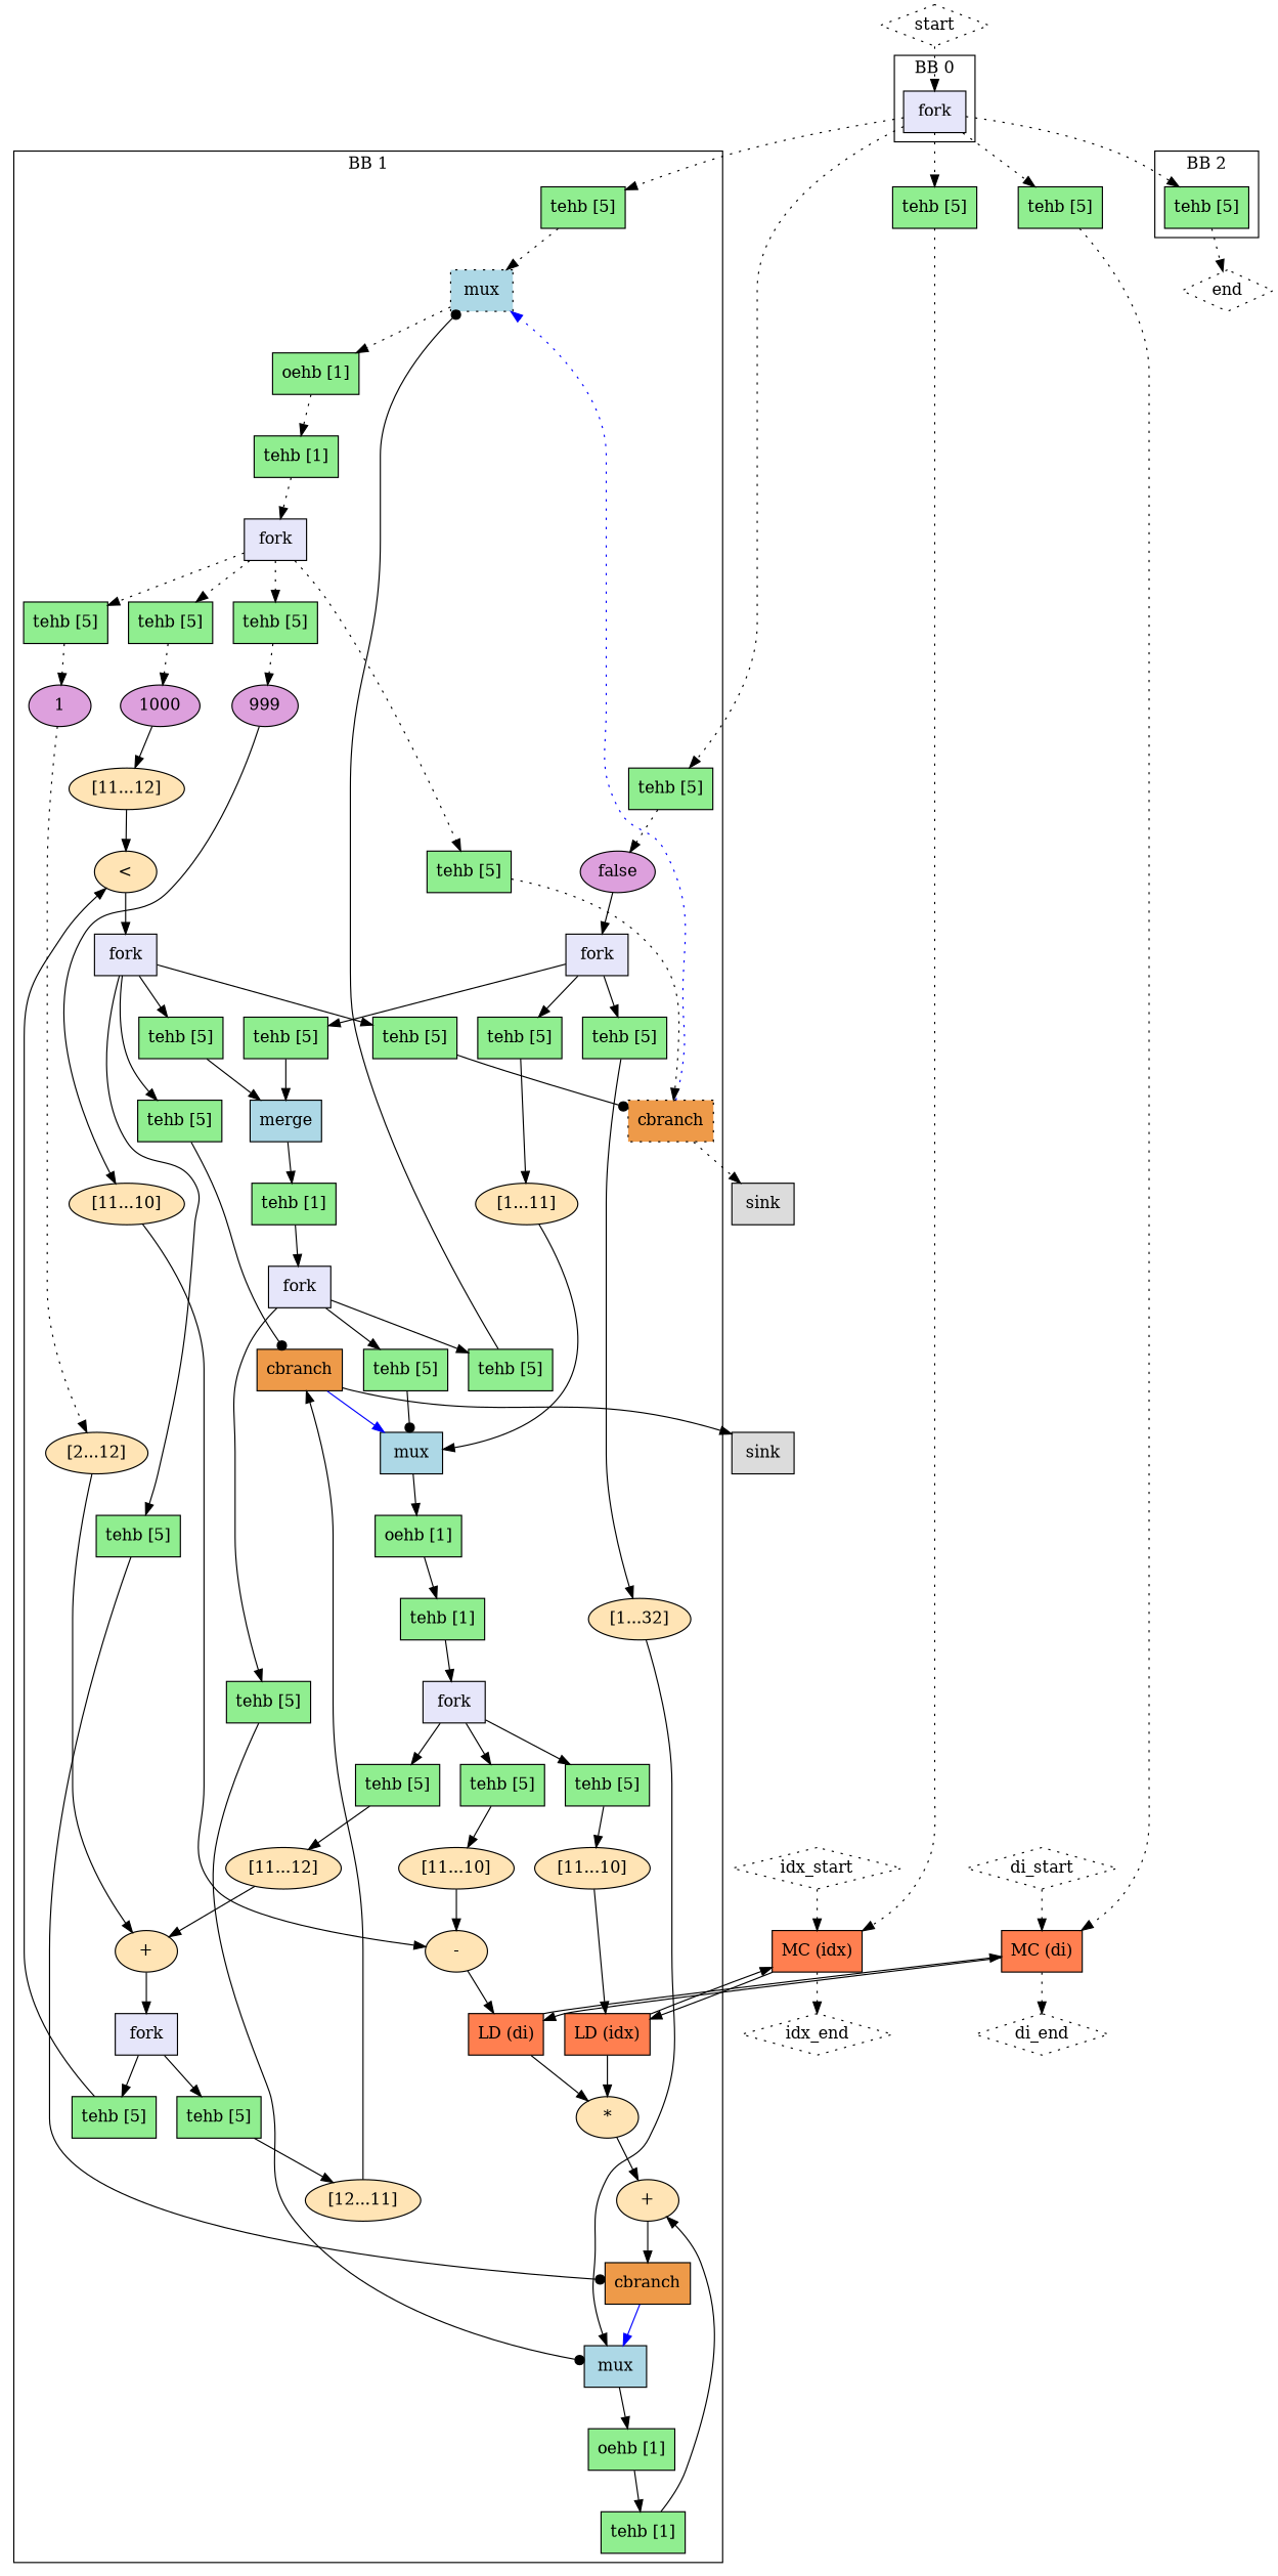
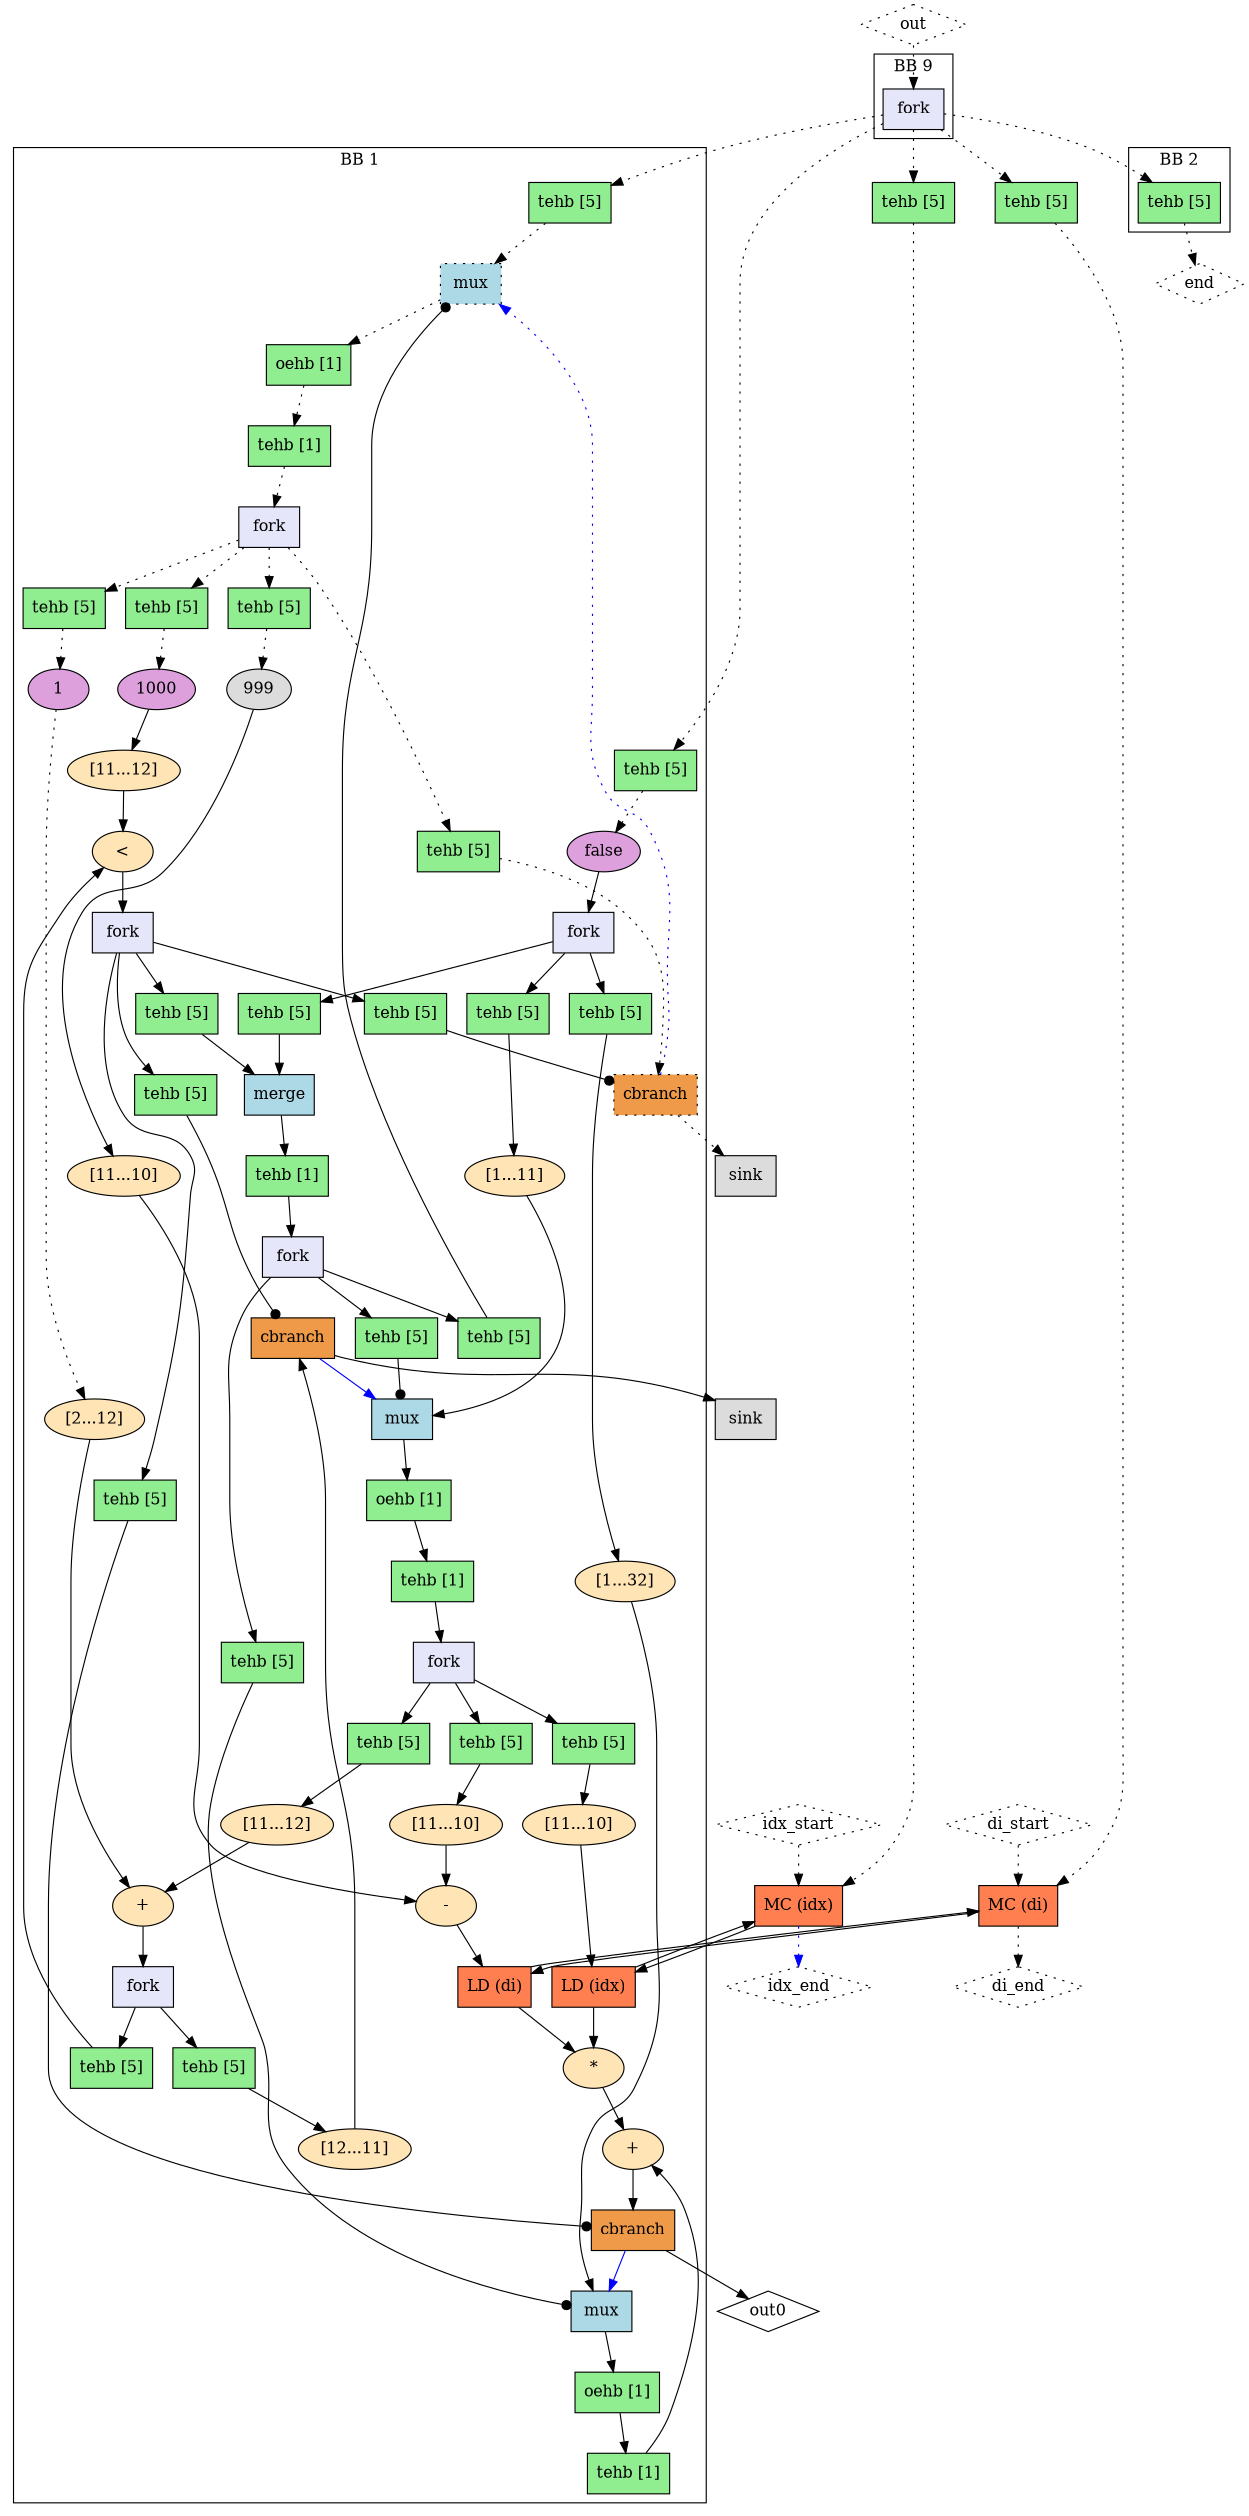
  digraph {
    compound=true
    splines=spline
    node [fillcolor=lightgreen mlir_op="handshake.buffer" shape=box style=filled]
    edge [arrowhead=normal arrowtail=none dir=both from=outs from_idx=0 style=solid to=ins to_idx=0]
    n1 [fillcolor=lavender label=fork mlir_op="handshake.fork"]
    n2 [label="tehb [5]"]
    n3 [fillcolor=lightblue label=mux mlir_op="handshake.mux" style="filled, dotted"]
    n4 [label="tehb [5]"]
    n5 [fillcolor=plum label=false mlir_op="handshake.constant" shape=oval]
    n6 [fillcolor=coral label="LD (idx)" mlir_op="handshake.load"]
    n7 [fillcolor=moccasin label="*" mlir_op="handshake.muli" shape=oval]
    n8 [fillcolor=coral label="LD (di)" mlir_op="handshake.load"]
    n9 [fillcolor=tan2 label=cbranch mlir_op="handshake.cond_br"]
    n10 [fillcolor=lightblue label=mux mlir_op="handshake.mux"]
    n11 [fillcolor=tan2 label=cbranch mlir_op="handshake.cond_br"]
    n12 [fillcolor=lightblue label=mux mlir_op="handshake.mux"]
    n13 [fillcolor=tan2 label=cbranch mlir_op="handshake.cond_br" style="filled, dotted"]
    n14 [label="tehb [5]"]
    n15 [label="tehb [5]"]
    n16 [label="tehb [5]"]
    n17 [label="tehb [5]"]
    n18 [fillcolor=lavender label=fork mlir_op="handshake.fork"]
    n19 [label="tehb [5]"]
    n20 [label="tehb [5]"]
    n21 [label="tehb [5]"]
    n22 [fillcolor=moccasin label="[1...11]" mlir_op="handshake.extsi" shape=oval]
    n23 [fillcolor=moccasin label="[1...32]" mlir_op="handshake.extsi" shape=oval]
    n24 [fillcolor=lightblue label=merge mlir_op="handshake.merge"]
    n25 [label="tehb [5]"]
    n26 [label="tehb [1]"]
    n27 [fillcolor=lavender label=fork mlir_op="handshake.fork"]
    n28 [label="tehb [5]"]
    n29 [label="tehb [5]"]
    n30 [label="tehb [5]"]
    n31 [label="oehb [1]"]
    n32 [label="tehb [1]"]
    n33 [fillcolor=lavender label=fork mlir_op="handshake.fork"]
    n34 [label="tehb [5]"]
    n35 [label="tehb [5]"]
    n36 [label="tehb [5]"]
    n37 [label="oehb [1]"]
    n38 [label="oehb [1]"]
    n39 [label="tehb [1]"]
    n40 [fillcolor=lavender label=fork mlir_op="handshake.fork"]
    n41 [label="tehb [5]"]
    n42 [label="tehb [5]"]
    n43 [label="tehb [5]"]
    n44 [fillcolor=moccasin label="[11...10]" mlir_op="handshake.trunci" shape=oval]
    n45 [fillcolor=moccasin label="-" mlir_op="handshake.subi" shape=oval]
    n46 [fillcolor=moccasin label="[11...12]" mlir_op="handshake.extsi" shape=oval]
    n47 [fillcolor=moccasin label="+" mlir_op="handshake.addi" shape=oval]
    n48 [fillcolor=moccasin label="[11...10]" mlir_op="handshake.trunci" shape=oval]
-   n49 [fillcolor=plum label=999 mlir_op="handshake.constant" shape=oval]
+   n49 [fillcolor=gainsboro label=999 mlir_op="handshake.constant" shape=oval]
    n50 [fillcolor=moccasin label="[11...10]" mlir_op="handshake.trunci" shape=oval]
    n51 [fillcolor=plum label=1000 mlir_op="handshake.constant" shape=oval]
    n52 [fillcolor=moccasin label="[11...12]" mlir_op="handshake.extsi" shape=oval]
    n53 [fillcolor=moccasin label="<" mlir_op="handshake.cmpi<" shape=oval]
    n54 [fillcolor=plum label=1 mlir_op="handshake.constant" shape=oval]
    n55 [fillcolor=moccasin label="[2...12]" mlir_op="handshake.extsi" shape=oval]
    n56 [fillcolor=moccasin label="+" mlir_op="handshake.addi" shape=oval]
    n57 [label="tehb [1]"]
    n58 [fillcolor=lavender label=fork mlir_op="handshake.fork"]
    n59 [label="tehb [5]"]
    n60 [label="tehb [5]"]
    n61 [fillcolor=moccasin label="[12...11]" mlir_op="handshake.trunci" shape=oval]
    n62 [fillcolor=lavender label=fork mlir_op="handshake.fork"]
    n63 [label="tehb [5]"]
    n64 [label="tehb [5]"]
    n65 [label="tehb [5]"]
    n66 [fillcolor=coral label="MC (idx)" mlir_op="handshake.mem_controller"]
    n67 [fillcolor=coral label="MC (di)" mlir_op="handshake.mem_controller"]
    n68 [fillcolor=gainsboro label=sink mlir_op="handshake.sink"]
+   n69 [label=out0 mlir_op="handshake.func" shape=diamond style=solid fillcolor=""]
    n70 [fillcolor=gainsboro label=sink mlir_op="handshake.sink"]
    n71 [label=end mlir_op="handshake.func" shape=diamond style=dotted fillcolor=""]
    n72 [label=di_start mlir_op="handshake.func" shape=diamond style=dotted fillcolor=""]
    n73 [label=di_end mlir_op="handshake.func" shape=diamond style=dotted fillcolor=""]
    n74 [label=idx_start mlir_op="handshake.func" shape=diamond style=dotted fillcolor=""]
    n75 [label=idx_end mlir_op="handshake.func" shape=diamond style=dotted fillcolor=""]
-   n76 [label=start mlir_op="handshake.func" shape=diamond style=dotted fillcolor=""]
+   n76 [label=out mlir_op="handshake.func" shape=diamond style=dotted fillcolor=""]
    subgraph cluster_1 {
-     label="BB 0"
+     label="BB 9"
      n1
    }
    subgraph cluster_2 {
      label="BB 1"
      n2
      n3
      n4
      n5
      n6
      n7
      n8
      n9
      n10
      n11
      n12
      n13
      n14
      n15
      n16
      n17
      n18
      n19
      n20
      n21
      n22
      n23
      n24
      n25
      n26
      n27
      n28
      n29
      n30
      n31
      n32
      n33
      n34
      n35
      n36
      n37
      n38
      n39
      n40
      n41
      n42
      n43
      n44
      n45
      n46
      n47
      n48
      n49
      n50
      n51
      n52
      n53
      n54
      n55
      n56
      n57
      n58
      n59
      n60
      n61
      n62
    }
    subgraph cluster_3 {
      label="BB 2"
      n63
    }
    n1 -> n2 [from=outs_3 from_idx=3 style=dotted]
    n1 -> n4 [from=outs_4 from_idx=4 style=dotted]
    n1 -> n63 [from=outs_2 from_idx=2 style=dotted]
    n1 -> n64 [from=outs_1 from_idx=1 style=dotted]
    n1 -> n65 [from=outs_0 style=dotted]
    n2 -> n3 [style=dotted to=ins_0 to_idx=1]
    n3 -> n31 [style=dotted]
    n4 -> n5 [style=dotted to=ctrl]
    n5 -> n18
    n6 -> n7 [from=dataOut from_idx=1 to=lhs]
    n6 -> n66 [from=addrOut to=ldAddr_0 to_idx=2]
    n7 -> n56 [from=result to=rhs to_idx=1]
    n8 -> n7 [from=dataOut from_idx=1 to=rhs to_idx=1]
    n8 -> n67 [from=addrOut to=ldAddr_0 to_idx=2]
    n9 -> n10 [color=blue from=trueOut to=ins_1 to_idx=2]
    n9 -> n68 [from=falseOut from_idx=1]
    n10 -> n38
    n11 -> n12 [color=blue from=trueOut to=ins_1 to_idx=2]
+   n11 -> n69 [from=falseOut from_idx=1 to=out0]
    n12 -> n37
    n13 -> n3 [color=blue from=trueOut style=dotted to=ins_1 to_idx=2]
    n13 -> n70 [from=falseOut from_idx=1 style=dotted]
    n14 -> n9 [arrowhead=dot to=condition]
    n15 -> n11 [arrowhead=dot to=condition]
    n16 -> n13 [style=dotted to=data to_idx=1]
    n17 -> n13 [arrowhead=dot to=condition]
    n18 -> n19 [from=outs_0]
    n18 -> n20 [from=outs_1 from_idx=1]
    n18 -> n21 [from=outs_2 from_idx=2]
    n19 -> n22
    n20 -> n23
    n21 -> n24 [to=ins_0]
    n22 -> n10 [to=ins_0 to_idx=1]
    n23 -> n12 [to=ins_0 to_idx=1]
    n24 -> n26
    n25 -> n24 [to=ins_1 to_idx=1]
    n26 -> n27
    n27 -> n28 [from=outs_2 from_idx=2]
    n27 -> n29 [from=outs_1 from_idx=1]
    n27 -> n30 [from=outs_0]
    n28 -> n3 [arrowhead=dot to=index]
    n29 -> n12 [arrowhead=dot to=index]
    n30 -> n10 [arrowhead=dot to=index]
    n31 -> n32 [style=dotted]
    n32 -> n33 [style=dotted]
    n33 -> n16 [from=outs_3 from_idx=3 style=dotted]
    n33 -> n34 [from=outs_2 from_idx=2 style=dotted]
    n33 -> n35 [from=outs_1 from_idx=1 style=dotted]
    n33 -> n36 [from=outs_0 style=dotted]
    n34 -> n49 [style=dotted to=ctrl]
    n35 -> n51 [style=dotted to=ctrl]
    n36 -> n54 [style=dotted to=ctrl]
    n37 -> n57
    n38 -> n39
    n39 -> n40
    n40 -> n41 [from=outs_0]
    n40 -> n42 [from=outs_2 from_idx=2]
    n40 -> n43 [from=outs_1 from_idx=1]
    n41 -> n44
    n42 -> n46
    n43 -> n48
    n44 -> n45 [to=rhs to_idx=1]
    n45 -> n8 [from=result to=addrIn]
    n46 -> n47 [to=lhs]
    n47 -> n58 [from=result]
    n48 -> n6 [to=addrIn]
    n49 -> n50
    n50 -> n45 [to=lhs]
    n51 -> n52
    n52 -> n53 [to=rhs to_idx=1]
    n53 -> n62 [from=result]
    n54 -> n55 [style=dotted]
    n55 -> n47 [to=rhs to_idx=1]
    n56 -> n11 [from=result to=data to_idx=1]
    n57 -> n56 [to=lhs]
    n58 -> n59 [from=outs_0]
    n58 -> n60 [from=outs_1 from_idx=1]
    n59 -> n61
    n60 -> n53 [to=lhs]
    n61 -> n9 [to=data to_idx=1]
    n62 -> n14 [from=outs_0]
    n62 -> n15 [from=outs_3 from_idx=3]
    n62 -> n17 [from=outs_2 from_idx=2]
    n62 -> n25 [from=outs_1 from_idx=1]
    n63 -> n71 [style=dotted to=end to_idx=3]
    n64 -> n66 [style=dotted to=ctrlEnd to_idx=3]
    n65 -> n67 [style=dotted to=ctrlEnd to_idx=3]
    n66 -> n6 [from=ldData_0 to=dataFromMem to_idx=1]
-   n66 -> n75 [from=memEnd from_idx=1 style=dotted to=idx_end to_idx=2]
+   n66 -> n75 [from=memEnd from_idx=1 style=dotted to=idx_end to_idx=2 color=blue]
    n67 -> n8 [from=ldData_0 to=dataFromMem to_idx=1]
    n67 -> n73 [from=memEnd from_idx=1 style=dotted to=di_end to_idx=1]
    n72 -> n67 [from=di_start from_idx=2 style=dotted to=memStart to_idx=1]
    n74 -> n66 [from=idx_start from_idx=3 style=dotted to=memStart to_idx=1]
    n76 -> n1 [from=start from_idx=4 style=dotted]
  }
